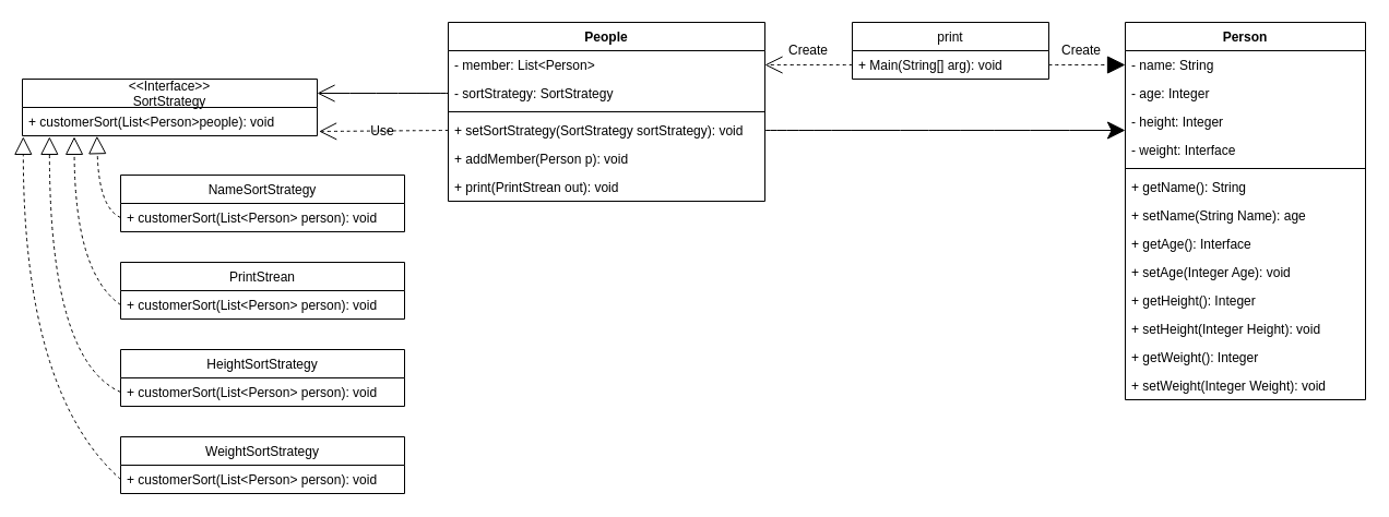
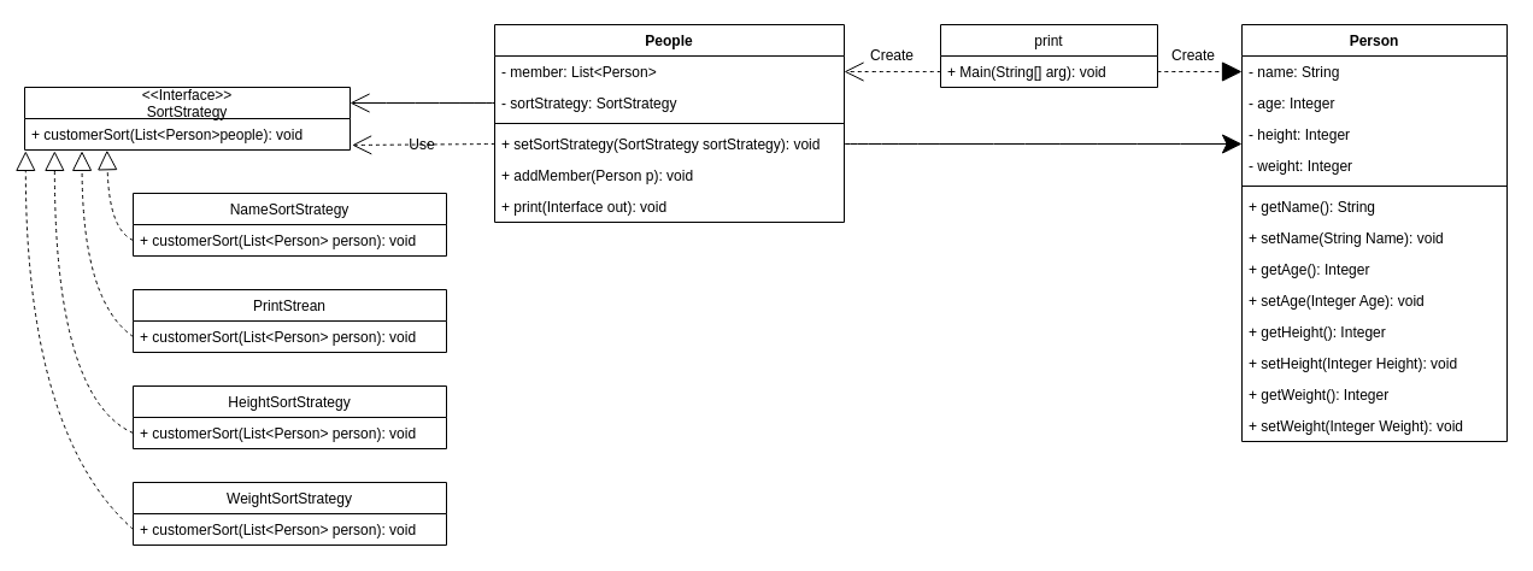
  <mxCell id="0" />
  <mxCell id="1" parent="0" />
  <mxCell id="2" value="print" style="swimlane;fontStyle=0;childLayout=stackLayout;horizontal=1;startSize=26;fillColor=none;horizontalStack=0;resizeParent=1;resizeParentMax=0;resizeLast=0;collapsible=1;marginBottom=0;hachureGap=4;pointerEvents=0;" vertex="1" parent="1"><mxGeometry x="780" y="20" width="180" height="52" as="geometry" /></mxCell>
  <mxCell id="3" value="+ Main(String[] arg): void" style="text;strokeColor=none;fillColor=none;align=left;verticalAlign=top;spacingLeft=4;spacingRight=4;overflow=hidden;rotatable=0;points=[[0,0.5],[1,0.5]];portConstraint=eastwest;" vertex="1" parent="2"><mxGeometry y="26" width="180" height="26" as="geometry" /></mxCell>
  <mxCell id="4" value="People" style="swimlane;fontStyle=1;align=center;verticalAlign=top;childLayout=stackLayout;horizontal=1;startSize=26;horizontalStack=0;resizeParent=1;resizeParentMax=0;resizeLast=0;collapsible=1;marginBottom=0;hachureGap=4;pointerEvents=0;" vertex="1" parent="1"><mxGeometry x="410" y="20" width="290" height="164" as="geometry" /></mxCell>
  <mxCell id="5" value="- member: List&lt;Person&gt;" style="text;strokeColor=none;fillColor=none;align=left;verticalAlign=top;spacingLeft=4;spacingRight=4;overflow=hidden;rotatable=0;points=[[0,0.5],[1,0.5]];portConstraint=eastwest;" vertex="1" parent="4"><mxGeometry y="26" width="290" height="26" as="geometry" /></mxCell>
  <mxCell id="6" value="- sortStrategy: SortStrategy" style="text;strokeColor=none;fillColor=none;align=left;verticalAlign=top;spacingLeft=4;spacingRight=4;overflow=hidden;rotatable=0;points=[[0,0.5],[1,0.5]];portConstraint=eastwest;" vertex="1" parent="4"><mxGeometry y="52" width="290" height="26" as="geometry" /></mxCell>
  <mxCell id="7" value="" style="line;strokeWidth=1;fillColor=none;align=left;verticalAlign=middle;spacingTop=-1;spacingLeft=3;spacingRight=3;rotatable=0;labelPosition=right;points=[];portConstraint=eastwest;" vertex="1" parent="4"><mxGeometry y="78" width="290" height="8" as="geometry" /></mxCell>
  <mxCell id="8" value="+ setSortStrategy(SortStrategy sortStrategy): void" style="text;strokeColor=none;fillColor=none;align=left;verticalAlign=top;spacingLeft=4;spacingRight=4;overflow=hidden;rotatable=0;points=[[0,0.5],[1,0.5]];portConstraint=eastwest;" vertex="1" parent="4"><mxGeometry y="86" width="290" height="26" as="geometry" /></mxCell>
  <mxCell id="9" value="+ addMember(Person p): void&#10;" style="text;strokeColor=none;fillColor=none;align=left;verticalAlign=top;spacingLeft=4;spacingRight=4;overflow=hidden;rotatable=0;points=[[0,0.5],[1,0.5]];portConstraint=eastwest;" vertex="1" parent="4"><mxGeometry y="112" width="290" height="26" as="geometry" /></mxCell>
- <mxCell id="10" value="+ print(PrintStrean out): void" style="text;strokeColor=none;fillColor=none;align=left;verticalAlign=top;spacingLeft=4;spacingRight=4;overflow=hidden;rotatable=0;points=[[0,0.5],[1,0.5]];portConstraint=eastwest;" vertex="1" parent="4"><mxGeometry y="138" width="290" height="26" as="geometry" /></mxCell>
+ <mxCell id="10" value="+ print(Interface out): void" style="text;strokeColor=none;fillColor=none;align=left;verticalAlign=top;spacingLeft=4;spacingRight=4;overflow=hidden;rotatable=0;points=[[0,0.5],[1,0.5]];portConstraint=eastwest;" vertex="1" parent="4"><mxGeometry y="138" width="290" height="26" as="geometry" /></mxCell>
  <mxCell id="11" value="Person" style="swimlane;fontStyle=1;align=center;verticalAlign=top;childLayout=stackLayout;horizontal=1;startSize=26;horizontalStack=0;resizeParent=1;resizeParentMax=0;resizeLast=0;collapsible=1;marginBottom=0;hachureGap=4;pointerEvents=0;" vertex="1" parent="1"><mxGeometry x="1030" y="20" width="220" height="346" as="geometry" /></mxCell>
  <mxCell id="12" value="- name: String" style="text;strokeColor=none;fillColor=none;align=left;verticalAlign=top;spacingLeft=4;spacingRight=4;overflow=hidden;rotatable=0;points=[[0,0.5],[1,0.5]];portConstraint=eastwest;" vertex="1" parent="11"><mxGeometry y="26" width="220" height="26" as="geometry" /></mxCell>
  <mxCell id="13" value="- age: Integer" style="text;strokeColor=none;fillColor=none;align=left;verticalAlign=top;spacingLeft=4;spacingRight=4;overflow=hidden;rotatable=0;points=[[0,0.5],[1,0.5]];portConstraint=eastwest;" vertex="1" parent="11"><mxGeometry y="52" width="220" height="26" as="geometry" /></mxCell>
  <mxCell id="14" value="- height: Integer" style="text;strokeColor=none;fillColor=none;align=left;verticalAlign=top;spacingLeft=4;spacingRight=4;overflow=hidden;rotatable=0;points=[[0,0.5],[1,0.5]];portConstraint=eastwest;" vertex="1" parent="11"><mxGeometry y="78" width="220" height="26" as="geometry" /></mxCell>
- <mxCell id="15" value="- weight: Interface" style="text;strokeColor=none;fillColor=none;align=left;verticalAlign=top;spacingLeft=4;spacingRight=4;overflow=hidden;rotatable=0;points=[[0,0.5],[1,0.5]];portConstraint=eastwest;" vertex="1" parent="11"><mxGeometry y="104" width="220" height="26" as="geometry" /></mxCell>
+ <mxCell id="15" value="- weight: Integer" style="text;strokeColor=none;fillColor=none;align=left;verticalAlign=top;spacingLeft=4;spacingRight=4;overflow=hidden;rotatable=0;points=[[0,0.5],[1,0.5]];portConstraint=eastwest;" vertex="1" parent="11"><mxGeometry y="104" width="220" height="26" as="geometry" /></mxCell>
  <mxCell id="16" value="" style="line;strokeWidth=1;fillColor=none;align=left;verticalAlign=middle;spacingTop=-1;spacingLeft=3;spacingRight=3;rotatable=0;labelPosition=right;points=[];portConstraint=eastwest;" vertex="1" parent="11"><mxGeometry y="130" width="220" height="8" as="geometry" /></mxCell>
  <mxCell id="17" value="+ getName(): String" style="text;strokeColor=none;fillColor=none;align=left;verticalAlign=top;spacingLeft=4;spacingRight=4;overflow=hidden;rotatable=0;points=[[0,0.5],[1,0.5]];portConstraint=eastwest;" vertex="1" parent="11"><mxGeometry y="138" width="220" height="26" as="geometry" /></mxCell>
- <mxCell id="18" value="+ setName(String Name): age" style="text;strokeColor=none;fillColor=none;align=left;verticalAlign=top;spacingLeft=4;spacingRight=4;overflow=hidden;rotatable=0;points=[[0,0.5],[1,0.5]];portConstraint=eastwest;" vertex="1" parent="11"><mxGeometry y="164" width="220" height="26" as="geometry" /></mxCell>
- <mxCell id="19" value="+ getAge(): Interface" style="text;strokeColor=none;fillColor=none;align=left;verticalAlign=top;spacingLeft=4;spacingRight=4;overflow=hidden;rotatable=0;points=[[0,0.5],[1,0.5]];portConstraint=eastwest;" vertex="1" parent="11"><mxGeometry y="190" width="220" height="26" as="geometry" /></mxCell>
+ <mxCell id="18" value="+ setName(String Name): void" style="text;strokeColor=none;fillColor=none;align=left;verticalAlign=top;spacingLeft=4;spacingRight=4;overflow=hidden;rotatable=0;points=[[0,0.5],[1,0.5]];portConstraint=eastwest;" vertex="1" parent="11"><mxGeometry y="164" width="220" height="26" as="geometry" /></mxCell>
+ <mxCell id="19" value="+ getAge(): Integer" style="text;strokeColor=none;fillColor=none;align=left;verticalAlign=top;spacingLeft=4;spacingRight=4;overflow=hidden;rotatable=0;points=[[0,0.5],[1,0.5]];portConstraint=eastwest;" vertex="1" parent="11"><mxGeometry y="190" width="220" height="26" as="geometry" /></mxCell>
  <mxCell id="20" value="+ setAge(Integer Age): void" style="text;strokeColor=none;fillColor=none;align=left;verticalAlign=top;spacingLeft=4;spacingRight=4;overflow=hidden;rotatable=0;points=[[0,0.5],[1,0.5]];portConstraint=eastwest;" vertex="1" parent="11"><mxGeometry y="216" width="220" height="26" as="geometry" /></mxCell>
  <mxCell id="21" value="+ getHeight(): Integer" style="text;strokeColor=none;fillColor=none;align=left;verticalAlign=top;spacingLeft=4;spacingRight=4;overflow=hidden;rotatable=0;points=[[0,0.5],[1,0.5]];portConstraint=eastwest;" vertex="1" parent="11"><mxGeometry y="242" width="220" height="26" as="geometry" /></mxCell>
  <mxCell id="22" value="+ setHeight(Integer Height): void" style="text;strokeColor=none;fillColor=none;align=left;verticalAlign=top;spacingLeft=4;spacingRight=4;overflow=hidden;rotatable=0;points=[[0,0.5],[1,0.5]];portConstraint=eastwest;" vertex="1" parent="11"><mxGeometry y="268" width="220" height="26" as="geometry" /></mxCell>
  <mxCell id="23" value="+ getWeight(): Integer" style="text;strokeColor=none;fillColor=none;align=left;verticalAlign=top;spacingLeft=4;spacingRight=4;overflow=hidden;rotatable=0;points=[[0,0.5],[1,0.5]];portConstraint=eastwest;" vertex="1" parent="11"><mxGeometry y="294" width="220" height="26" as="geometry" /></mxCell>
  <mxCell id="24" value="+ setWeight(Integer Weight): void" style="text;strokeColor=none;fillColor=none;align=left;verticalAlign=top;spacingLeft=4;spacingRight=4;overflow=hidden;rotatable=0;points=[[0,0.5],[1,0.5]];portConstraint=eastwest;" vertex="1" parent="11"><mxGeometry y="320" width="220" height="26" as="geometry" /></mxCell>
  <mxCell id="25" value="&lt;&lt;Interface&gt;&gt;&#10;SortStrategy" style="swimlane;fontStyle=0;childLayout=stackLayout;horizontal=1;startSize=26;fillColor=none;horizontalStack=0;resizeParent=1;resizeParentMax=0;resizeLast=0;collapsible=1;marginBottom=0;hachureGap=4;pointerEvents=0;" vertex="1" parent="1"><mxGeometry x="20" y="72" width="270" height="52" as="geometry" /></mxCell>
  <mxCell id="26" value="+ customerSort(List&lt;Person&gt;people): void" style="text;strokeColor=none;fillColor=none;align=left;verticalAlign=top;spacingLeft=4;spacingRight=4;overflow=hidden;rotatable=0;points=[[0,0.5],[1,0.5]];portConstraint=eastwest;" vertex="1" parent="25"><mxGeometry y="26" width="270" height="26" as="geometry" /></mxCell>
  <mxCell id="27" value="PrintStrean" style="swimlane;fontStyle=0;childLayout=stackLayout;horizontal=1;startSize=26;fillColor=none;horizontalStack=0;resizeParent=1;resizeParentMax=0;resizeLast=0;collapsible=1;marginBottom=0;hachureGap=4;pointerEvents=0;" vertex="1" parent="1"><mxGeometry x="110" y="240" width="260" height="52" as="geometry" /></mxCell>
  <mxCell id="28" value="+ customerSort(List&lt;Person&gt; person): void" style="text;strokeColor=none;fillColor=none;align=left;verticalAlign=top;spacingLeft=4;spacingRight=4;overflow=hidden;rotatable=0;points=[[0,0.5],[1,0.5]];portConstraint=eastwest;" vertex="1" parent="27"><mxGeometry y="26" width="260" height="26" as="geometry" /></mxCell>
  <mxCell id="29" value="HeightSortStrategy" style="swimlane;fontStyle=0;childLayout=stackLayout;horizontal=1;startSize=26;fillColor=none;horizontalStack=0;resizeParent=1;resizeParentMax=0;resizeLast=0;collapsible=1;marginBottom=0;hachureGap=4;pointerEvents=0;" vertex="1" parent="1"><mxGeometry x="110" y="320" width="260" height="52" as="geometry" /></mxCell>
  <mxCell id="30" value="+ customerSort(List&lt;Person&gt; person): void" style="text;strokeColor=none;fillColor=none;align=left;verticalAlign=top;spacingLeft=4;spacingRight=4;overflow=hidden;rotatable=0;points=[[0,0.5],[1,0.5]];portConstraint=eastwest;" vertex="1" parent="29"><mxGeometry y="26" width="260" height="26" as="geometry" /></mxCell>
  <mxCell id="31" value="WeightSortStrategy" style="swimlane;fontStyle=0;childLayout=stackLayout;horizontal=1;startSize=26;fillColor=none;horizontalStack=0;resizeParent=1;resizeParentMax=0;resizeLast=0;collapsible=1;marginBottom=0;hachureGap=4;pointerEvents=0;" vertex="1" parent="1"><mxGeometry x="110" y="400" width="260" height="52" as="geometry" /></mxCell>
  <mxCell id="32" value="+ customerSort(List&lt;Person&gt; person): void" style="text;strokeColor=none;fillColor=none;align=left;verticalAlign=top;spacingLeft=4;spacingRight=4;overflow=hidden;rotatable=0;points=[[0,0.5],[1,0.5]];portConstraint=eastwest;" vertex="1" parent="31"><mxGeometry y="26" width="260" height="26" as="geometry" /></mxCell>
  <mxCell id="33" value="NameSortStrategy" style="swimlane;fontStyle=0;childLayout=stackLayout;horizontal=1;startSize=26;fillColor=none;horizontalStack=0;resizeParent=1;resizeParentMax=0;resizeLast=0;collapsible=1;marginBottom=0;hachureGap=4;pointerEvents=0;" vertex="1" parent="1"><mxGeometry x="110" y="160" width="260" height="52" as="geometry" /></mxCell>
  <mxCell id="34" value="+ customerSort(List&lt;Person&gt; person): void" style="text;strokeColor=none;fillColor=none;align=left;verticalAlign=top;spacingLeft=4;spacingRight=4;overflow=hidden;rotatable=0;points=[[0,0.5],[1,0.5]];portConstraint=eastwest;" vertex="1" parent="33"><mxGeometry y="26" width="260" height="26" as="geometry" /></mxCell>
  <mxCell id="35" style="edgeStyle=none;curved=1;rounded=0;orthogonalLoop=1;jettySize=auto;html=1;exitX=0;exitY=0.5;exitDx=0;exitDy=0;entryX=1;entryY=0.5;entryDx=0;entryDy=0;endArrow=open;startSize=14;endSize=14;sourcePerimeterSpacing=8;targetPerimeterSpacing=8;dashed=1;" edge="1" parent="1" source="3" target="5"><mxGeometry relative="1" as="geometry" /></mxCell>
  <mxCell id="36" style="edgeStyle=none;curved=1;rounded=0;orthogonalLoop=1;jettySize=auto;html=1;exitX=1;exitY=0.5;exitDx=0;exitDy=0;entryX=0;entryY=0.5;entryDx=0;entryDy=0;dashed=1;endArrow=block;startSize=14;endSize=14;sourcePerimeterSpacing=8;targetPerimeterSpacing=8;" edge="1" parent="1" source="3" target="12"><mxGeometry relative="1" as="geometry" /></mxCell>
  <mxCell id="37" style="edgeStyle=none;curved=1;rounded=0;orthogonalLoop=1;jettySize=auto;html=1;exitX=1;exitY=0.5;exitDx=0;exitDy=0;entryX=0;entryY=0.808;entryDx=0;entryDy=0;entryPerimeter=0;endArrow=classic;startSize=14;endSize=14;sourcePerimeterSpacing=8;targetPerimeterSpacing=8;" edge="1" parent="1" source="8" target="14"><mxGeometry relative="1" as="geometry" /></mxCell>
  <mxCell id="38" style="edgeStyle=none;curved=1;rounded=0;orthogonalLoop=1;jettySize=auto;html=1;exitX=0;exitY=0.5;exitDx=0;exitDy=0;entryX=1;entryY=0.25;entryDx=0;entryDy=0;endArrow=open;startSize=14;endSize=14;sourcePerimeterSpacing=8;targetPerimeterSpacing=8;" edge="1" parent="1" source="6" target="25"><mxGeometry relative="1" as="geometry" /></mxCell>
  <mxCell id="39" style="edgeStyle=none;curved=1;rounded=0;orthogonalLoop=1;jettySize=auto;html=1;exitX=0;exitY=0.5;exitDx=0;exitDy=0;entryX=1.006;entryY=0.846;entryDx=0;entryDy=0;entryPerimeter=0;endArrow=open;startSize=14;endSize=14;sourcePerimeterSpacing=8;targetPerimeterSpacing=8;dashed=1;" edge="1" parent="1" source="8" target="26"><mxGeometry relative="1" as="geometry" /></mxCell>
  <mxCell id="40" style="edgeStyle=none;curved=1;rounded=0;orthogonalLoop=1;jettySize=auto;html=1;exitX=0;exitY=0.5;exitDx=0;exitDy=0;endArrow=block;startSize=14;endSize=14;sourcePerimeterSpacing=8;targetPerimeterSpacing=8;entryX=0.253;entryY=1.008;entryDx=0;entryDy=0;entryPerimeter=0;endFill=0;dashed=1;" edge="1" parent="1" source="34" target="26"><mxGeometry relative="1" as="geometry"><mxPoint x="60" y="120" as="targetPoint" /><Array as="points"><mxPoint x="90" y="190" /></Array></mxGeometry></mxCell>
  <mxCell id="41" style="edgeStyle=none;curved=1;rounded=0;orthogonalLoop=1;jettySize=auto;html=1;exitX=0;exitY=0.5;exitDx=0;exitDy=0;entryX=0.176;entryY=1.034;entryDx=0;entryDy=0;entryPerimeter=0;dashed=1;endArrow=block;endFill=0;startSize=14;endSize=14;sourcePerimeterSpacing=8;targetPerimeterSpacing=8;" edge="1" parent="1" source="28" target="26"><mxGeometry relative="1" as="geometry"><Array as="points"><mxPoint x="68" y="250" /></Array></mxGeometry></mxCell>
  <mxCell id="42" style="edgeStyle=none;curved=1;rounded=0;orthogonalLoop=1;jettySize=auto;html=1;exitX=0;exitY=0.5;exitDx=0;exitDy=0;entryX=0.092;entryY=1.034;entryDx=0;entryDy=0;entryPerimeter=0;dashed=1;endArrow=block;endFill=0;startSize=14;endSize=14;sourcePerimeterSpacing=8;targetPerimeterSpacing=8;" edge="1" parent="1" source="30" target="26"><mxGeometry relative="1" as="geometry"><Array as="points"><mxPoint x="45" y="330" /></Array></mxGeometry></mxCell>
  <mxCell id="43" style="edgeStyle=none;curved=1;rounded=0;orthogonalLoop=1;jettySize=auto;html=1;exitX=0;exitY=0.5;exitDx=0;exitDy=0;entryX=0.003;entryY=1.034;entryDx=0;entryDy=0;entryPerimeter=0;dashed=1;endArrow=block;endFill=0;startSize=14;endSize=14;sourcePerimeterSpacing=8;targetPerimeterSpacing=8;" edge="1" parent="1" source="32" target="26"><mxGeometry relative="1" as="geometry"><Array as="points"><mxPoint x="21" y="360" /></Array></mxGeometry></mxCell>
  <mxCell id="44" value="Use" style="text;html=1;strokeColor=none;fillColor=none;align=center;verticalAlign=middle;whiteSpace=wrap;rounded=0;hachureGap=4;pointerEvents=0;" vertex="1" parent="1"><mxGeometry x="330" y="110" width="40" height="20" as="geometry" /></mxCell>
  <mxCell id="45" value="Create" style="text;html=1;strokeColor=none;fillColor=none;align=center;verticalAlign=middle;whiteSpace=wrap;rounded=0;hachureGap=4;pointerEvents=0;" vertex="1" parent="1"><mxGeometry x="720" y="36" width="40" height="20" as="geometry" /></mxCell>
  <mxCell id="46" value="Create" style="text;html=1;strokeColor=none;fillColor=none;align=center;verticalAlign=middle;whiteSpace=wrap;rounded=0;hachureGap=4;pointerEvents=0;" vertex="1" parent="1"><mxGeometry x="970" y="36" width="40" height="20" as="geometry" /></mxCell>
